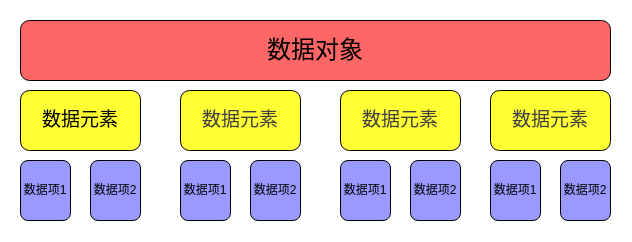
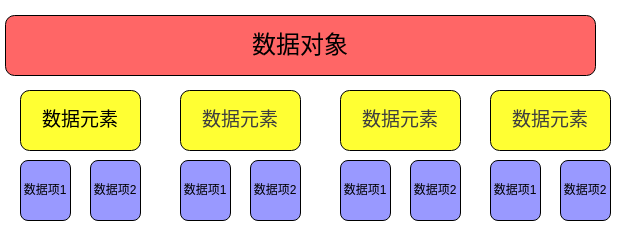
  <mxCell id="0" />
  <mxCell id="1" parent="0" />
- <mxCell id="2" value="&lt;font style=&quot;font-size: 24px;&quot;&gt;数据对象&lt;/font&gt;" style="rounded=1;whiteSpace=wrap;html=1;fillColor=#FF6666;" vertex="1" parent="1"><mxGeometry x="20" y="20" width="590" height="60" as="geometry" /></mxCell>
+ <mxCell id="2" value="&lt;font style=&quot;font-size: 24px;&quot;&gt;数据对象&lt;/font&gt;" style="rounded=1;whiteSpace=wrap;html=1;fillColor=#FF6666;" vertex="1" parent="1"><mxGeometry x="5" y="15" width="590" height="60" as="geometry" /></mxCell>
  <mxCell id="3" value="&lt;font style=&quot;font-size: 19px;&quot;&gt;数据元素&lt;/font&gt;" style="rounded=1;whiteSpace=wrap;html=1;fillColor=#FFFF33;" vertex="1" parent="1"><mxGeometry x="20" y="90" width="120" height="60" as="geometry" /></mxCell>
  <mxCell id="4" value="&lt;span style=&quot;color: rgb(63, 63, 63); font-size: 19px;&quot;&gt;数据元素&lt;/span&gt;" style="rounded=1;whiteSpace=wrap;html=1;fillColor=#FFFF33;" vertex="1" parent="1"><mxGeometry x="490" y="90" width="120" height="60" as="geometry" /></mxCell>
  <mxCell id="5" value="&lt;span style=&quot;color: rgb(63, 63, 63); font-size: 19px;&quot;&gt;数据元素&lt;/span&gt;" style="rounded=1;whiteSpace=wrap;html=1;fillColor=#FFFF33;" vertex="1" parent="1"><mxGeometry x="340" y="90" width="120" height="60" as="geometry" /></mxCell>
  <mxCell id="6" value="&lt;span style=&quot;color: rgb(63, 63, 63); font-size: 19px;&quot;&gt;数据元素&lt;/span&gt;" style="rounded=1;whiteSpace=wrap;html=1;fillColor=#FFFF33;" vertex="1" parent="1"><mxGeometry x="180" y="90" width="120" height="60" as="geometry" /></mxCell>
  <mxCell id="7" value="数据项1" style="rounded=1;whiteSpace=wrap;html=1;fillColor=#9999FF;" vertex="1" parent="1"><mxGeometry x="20" y="160" width="50" height="60" as="geometry" /></mxCell>
  <mxCell id="8" value="数据项2" style="rounded=1;whiteSpace=wrap;html=1;fillColor=#9999FF;" vertex="1" parent="1"><mxGeometry x="90" y="160" width="50" height="60" as="geometry" /></mxCell>
  <mxCell id="9" value="&lt;span style=&quot;color: rgb(0, 0, 0);&quot;&gt;数据项1&lt;/span&gt;" style="rounded=1;whiteSpace=wrap;html=1;fillColor=#9999FF;" vertex="1" parent="1"><mxGeometry x="180" y="160" width="50" height="60" as="geometry" /></mxCell>
  <mxCell id="10" value="&lt;span style=&quot;color: rgb(0, 0, 0);&quot;&gt;数据项2&lt;/span&gt;" style="rounded=1;whiteSpace=wrap;html=1;fillColor=#9999FF;" vertex="1" parent="1"><mxGeometry x="250" y="160" width="50" height="60" as="geometry" /></mxCell>
  <mxCell id="11" value="&lt;span style=&quot;color: rgb(0, 0, 0);&quot;&gt;数据项2&lt;/span&gt;" style="rounded=1;whiteSpace=wrap;html=1;fillColor=#9999FF;" vertex="1" parent="1"><mxGeometry x="410" y="160" width="50" height="60" as="geometry" /></mxCell>
  <mxCell id="12" value="&lt;span style=&quot;color: rgb(0, 0, 0);&quot;&gt;数据项1&lt;/span&gt;" style="rounded=1;whiteSpace=wrap;html=1;fillColor=#9999FF;" vertex="1" parent="1"><mxGeometry x="340" y="160" width="50" height="60" as="geometry" /></mxCell>
  <mxCell id="13" value="&lt;span style=&quot;color: rgb(0, 0, 0);&quot;&gt;数据项2&lt;/span&gt;" style="rounded=1;whiteSpace=wrap;html=1;fillColor=#9999FF;" vertex="1" parent="1"><mxGeometry x="560" y="160" width="50" height="60" as="geometry" /></mxCell>
  <mxCell id="14" value="&lt;span style=&quot;color: rgb(0, 0, 0);&quot;&gt;数据项1&lt;/span&gt;" style="rounded=1;whiteSpace=wrap;html=1;fillColor=#9999FF;" vertex="1" parent="1"><mxGeometry x="490" y="160" width="50" height="60" as="geometry" /></mxCell>
